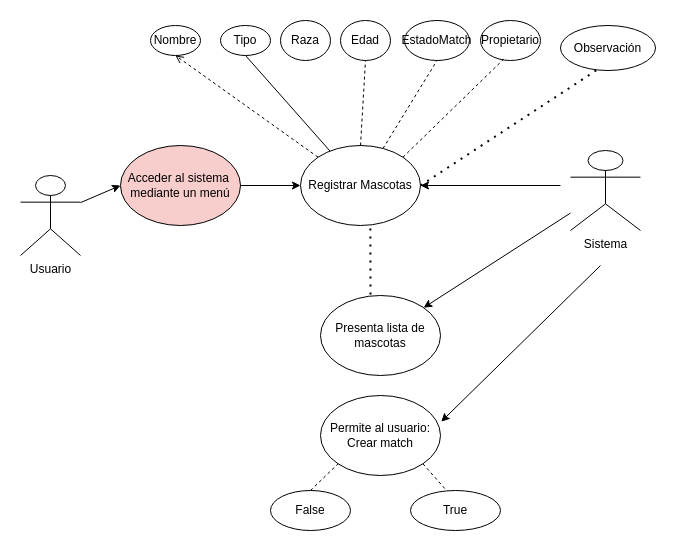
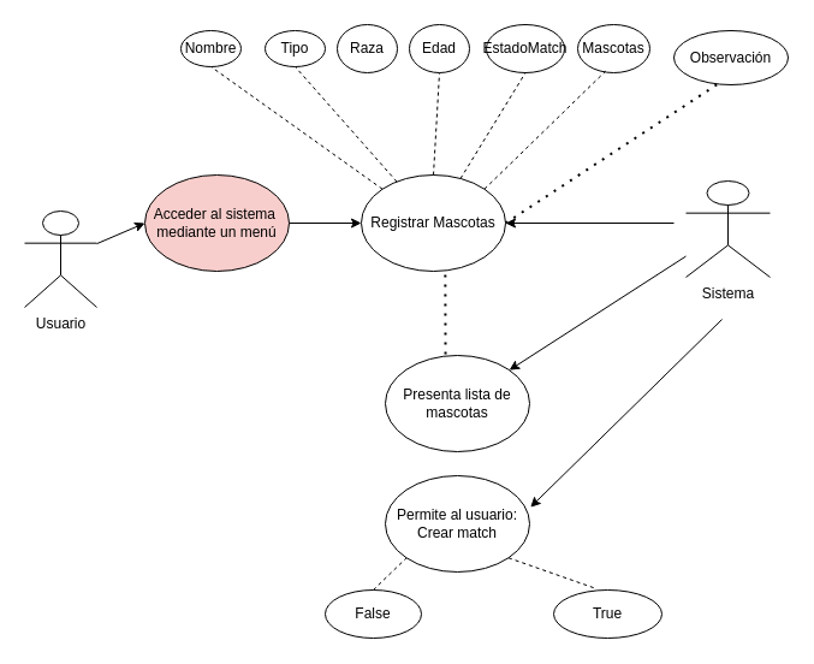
  <mxCell id="0" />
  <mxCell id="1" parent="0" />
  <mxCell id="2" value="Usuario" style="shape=umlActor;verticalLabelPosition=bottom;verticalAlign=top;html=1;outlineConnect=0;" parent="1" vertex="1"><mxGeometry x="20" y="175" width="60" height="80" as="geometry" /></mxCell>
  <mxCell id="3" value="Sistema" style="shape=umlActor;verticalLabelPosition=bottom;verticalAlign=top;html=1;outlineConnect=0;" parent="1" vertex="1"><mxGeometry x="570" y="150" width="70" height="80" as="geometry" /></mxCell>
  <mxCell id="4" value="Registrar Mascotas" style="ellipse;whiteSpace=wrap;html=1;" parent="1" vertex="1"><mxGeometry x="300" y="145" width="120" height="80" as="geometry" /></mxCell>
  <mxCell id="5" value="Nombre" style="ellipse;whiteSpace=wrap;html=1;" parent="1" vertex="1"><mxGeometry x="150" y="25" width="50" height="30" as="geometry" /></mxCell>
  <mxCell id="6" value="Tipo" style="ellipse;whiteSpace=wrap;html=1;" parent="1" vertex="1"><mxGeometry x="220" y="25" width="50" height="30" as="geometry" /></mxCell>
  <mxCell id="7" value="Raza" style="ellipse;whiteSpace=wrap;html=1;" parent="1" vertex="1"><mxGeometry x="280" y="20" width="50" height="40" as="geometry" /></mxCell>
  <mxCell id="8" value="Presenta lista de mascotas" style="ellipse;whiteSpace=wrap;html=1;" parent="1" vertex="1"><mxGeometry x="320" y="295" width="120" height="80" as="geometry" /></mxCell>
  <mxCell id="9" value="Edad" style="ellipse;whiteSpace=wrap;html=1;" parent="1" vertex="1"><mxGeometry x="340" y="20" width="50" height="40" as="geometry" /></mxCell>
  <mxCell id="10" value="EstadoMatch" style="ellipse;whiteSpace=wrap;html=1;" parent="1" vertex="1"><mxGeometry x="404" y="20" width="65" height="40" as="geometry" /></mxCell>
- <mxCell id="11" value="Propietario" style="ellipse;whiteSpace=wrap;html=1;" parent="1" vertex="1"><mxGeometry x="480" y="20" width="60" height="40" as="geometry" /></mxCell>
+ <mxCell id="11" value="Mascotas" style="ellipse;whiteSpace=wrap;html=1;" parent="1" vertex="1"><mxGeometry x="480" y="20" width="60" height="40" as="geometry" /></mxCell>
  <mxCell id="12" value="Observación" style="ellipse;whiteSpace=wrap;html=1;" parent="1" vertex="1"><mxGeometry x="560" y="25" width="95" height="45" as="geometry" /></mxCell>
  <mxCell id="13" value="" style="endArrow=classic;html=1;" parent="1" source="2" edge="1"><mxGeometry width="50" height="50" relative="1" as="geometry"><mxPoint x="150" y="205" as="sourcePoint" /><mxPoint x="120" y="185" as="targetPoint" /></mxGeometry></mxCell>
  <mxCell id="14" value="" style="endArrow=classic;html=1;" parent="1" edge="1" target="8" source="3"><mxGeometry width="50" height="50" relative="1" as="geometry"><mxPoint x="660" y="255" as="sourcePoint" /><mxPoint x="420" y="355" as="targetPoint" /></mxGeometry></mxCell>
  <mxCell id="15" value="" style="endArrow=none;dashed=1;html=1;dashPattern=1 3;strokeWidth=2;exitX=0.582;exitY=1.036;exitDx=0;exitDy=0;exitPerimeter=0;entryX=0.417;entryY=0;entryDx=0;entryDy=0;entryPerimeter=0;" parent="1" source="4" target="8" edge="1"><mxGeometry width="50" height="50" relative="1" as="geometry"><mxPoint x="420" y="285" as="sourcePoint" /><mxPoint x="470" y="235" as="targetPoint" /></mxGeometry></mxCell>
  <mxCell id="16" value="" style="endArrow=classic;html=1;entryX=1;entryY=0.5;entryDx=0;entryDy=0;" parent="1" target="4" edge="1"><mxGeometry width="50" height="50" relative="1" as="geometry"><mxPoint x="560" y="185" as="sourcePoint" /><mxPoint x="470" y="155" as="targetPoint" /></mxGeometry></mxCell>
  <mxCell id="17" value="" style="endArrow=none;dashed=1;html=1;entryX=0.5;entryY=1;entryDx=0;entryDy=0;" parent="1" source="4" target="10" edge="1"><mxGeometry width="50" height="50" relative="1" as="geometry"><mxPoint x="420" y="205" as="sourcePoint" /><mxPoint x="470" y="155" as="targetPoint" /></mxGeometry></mxCell>
  <mxCell id="18" value="" style="endArrow=none;dashed=1;html=1;entryX=0.386;entryY=0.967;entryDx=0;entryDy=0;entryPerimeter=0;exitX=1;exitY=0;exitDx=0;exitDy=0;" parent="1" source="4" target="11" edge="1"><mxGeometry width="50" height="50" relative="1" as="geometry"><mxPoint x="420" y="205" as="sourcePoint" /><mxPoint x="470" y="155" as="targetPoint" /></mxGeometry></mxCell>
  <mxCell id="19" value="" style="endArrow=none;dashed=1;html=1;dashPattern=1 3;strokeWidth=2;entryX=0.386;entryY=0.984;entryDx=0;entryDy=0;entryPerimeter=0;exitX=1;exitY=0.5;exitDx=0;exitDy=0;" parent="1" source="4" target="12" edge="1"><mxGeometry width="50" height="50" relative="1" as="geometry"><mxPoint x="420" y="205" as="sourcePoint" /><mxPoint x="470" y="155" as="targetPoint" /></mxGeometry></mxCell>
  <mxCell id="20" value="" style="endArrow=none;dashed=1;html=1;entryX=0.5;entryY=1;entryDx=0;entryDy=0;exitX=0.5;exitY=0;exitDx=0;exitDy=0;" parent="1" source="4" target="9" edge="1"><mxGeometry width="50" height="50" relative="1" as="geometry"><mxPoint x="420" y="205" as="sourcePoint" /><mxPoint x="470" y="155" as="targetPoint" /></mxGeometry></mxCell>
- <mxCell id="21" value="" style="endArrow=none;dashed=0;html=1;entryX=0.5;entryY=1;entryDx=0;entryDy=0;" parent="1" source="4" target="6" edge="1"><mxGeometry width="50" height="50" relative="1" as="geometry"><mxPoint x="420" y="205" as="sourcePoint" /><mxPoint x="470" y="155" as="targetPoint" /></mxGeometry></mxCell>
- <mxCell id="22" value="" style="endArrow=open;dashed=1;html=1;entryX=0.5;entryY=1;entryDx=0;entryDy=0;exitX=0;exitY=0;exitDx=0;exitDy=0;" parent="1" source="4" target="5" edge="1"><mxGeometry width="50" height="50" relative="1" as="geometry"><mxPoint x="420" y="205" as="sourcePoint" /><mxPoint x="470" y="155" as="targetPoint" /></mxGeometry></mxCell>
+ <mxCell id="21" value="" style="endArrow=none;dashed=1;html=1;entryX=0.5;entryY=1;entryDx=0;entryDy=0;" parent="1" source="4" target="6" edge="1"><mxGeometry width="50" height="50" relative="1" as="geometry"><mxPoint x="420" y="205" as="sourcePoint" /><mxPoint x="470" y="155" as="targetPoint" /></mxGeometry></mxCell>
+ <mxCell id="22" value="" style="endArrow=none;dashed=1;html=1;entryX=0.5;entryY=1;entryDx=0;entryDy=0;exitX=0;exitY=0;exitDx=0;exitDy=0;" parent="1" source="4" target="5" edge="1"><mxGeometry width="50" height="50" relative="1" as="geometry"><mxPoint x="420" y="205" as="sourcePoint" /><mxPoint x="470" y="155" as="targetPoint" /></mxGeometry></mxCell>
  <mxCell id="23" value="Permite al usuario:&lt;br&gt;Crear match" style="ellipse;whiteSpace=wrap;html=1;" vertex="1" parent="1"><mxGeometry x="320" y="395" width="120" height="80" as="geometry" /></mxCell>
- <mxCell id="24" value="True" style="ellipse;whiteSpace=wrap;html=1;" vertex="1" parent="1"><mxGeometry x="410" y="490" width="90" height="40" as="geometry" /></mxCell>
+ <mxCell id="24" value="True" style="ellipse;whiteSpace=wrap;html=1;" vertex="1" parent="1"><mxGeometry x="460" y="490" width="90" height="40" as="geometry" /></mxCell>
  <mxCell id="25" value="False" style="ellipse;whiteSpace=wrap;html=1;" vertex="1" parent="1"><mxGeometry x="270" y="490" width="80" height="40" as="geometry" /></mxCell>
  <mxCell id="26" value="Acceder al sistema&amp;nbsp;&lt;br&gt;mediante un menú" style="ellipse;whiteSpace=wrap;html=1;fillColor=#f8cecc;" vertex="1" parent="1"><mxGeometry x="120" y="145" width="120" height="80" as="geometry" /></mxCell>
  <mxCell id="27" value="" style="endArrow=classic;html=1;entryX=0;entryY=0.5;entryDx=0;entryDy=0;exitX=1;exitY=0.5;exitDx=0;exitDy=0;" edge="1" parent="1" source="26" target="4"><mxGeometry width="50" height="50" relative="1" as="geometry"><mxPoint x="90" y="195" as="sourcePoint" /><mxPoint x="130" y="195" as="targetPoint" /></mxGeometry></mxCell>
  <mxCell id="28" value="" style="endArrow=classic;html=1;entryX=1.006;entryY=0.327;entryDx=0;entryDy=0;entryPerimeter=0;" edge="1" parent="1" target="23"><mxGeometry width="50" height="50" relative="1" as="geometry"><mxPoint x="600" y="265" as="sourcePoint" /><mxPoint x="433.139" y="317.199" as="targetPoint" /></mxGeometry></mxCell>
  <mxCell id="29" value="" style="endArrow=none;dashed=1;html=1;entryX=0.387;entryY=-0.033;entryDx=0;entryDy=0;entryPerimeter=0;exitX=1;exitY=1;exitDx=0;exitDy=0;" edge="1" parent="1" source="23" target="24"><mxGeometry width="50" height="50" relative="1" as="geometry"><mxPoint x="420" y="525" as="sourcePoint" /><mxPoint x="470" y="475" as="targetPoint" /></mxGeometry></mxCell>
  <mxCell id="30" value="" style="endArrow=none;dashed=1;html=1;entryX=0;entryY=1;entryDx=0;entryDy=0;exitX=0.5;exitY=0;exitDx=0;exitDy=0;" edge="1" parent="1" source="25" target="23"><mxGeometry width="50" height="50" relative="1" as="geometry"><mxPoint x="432.426" y="513.284" as="sourcePoint" /><mxPoint x="474.83" y="533.68" as="targetPoint" /></mxGeometry></mxCell>
